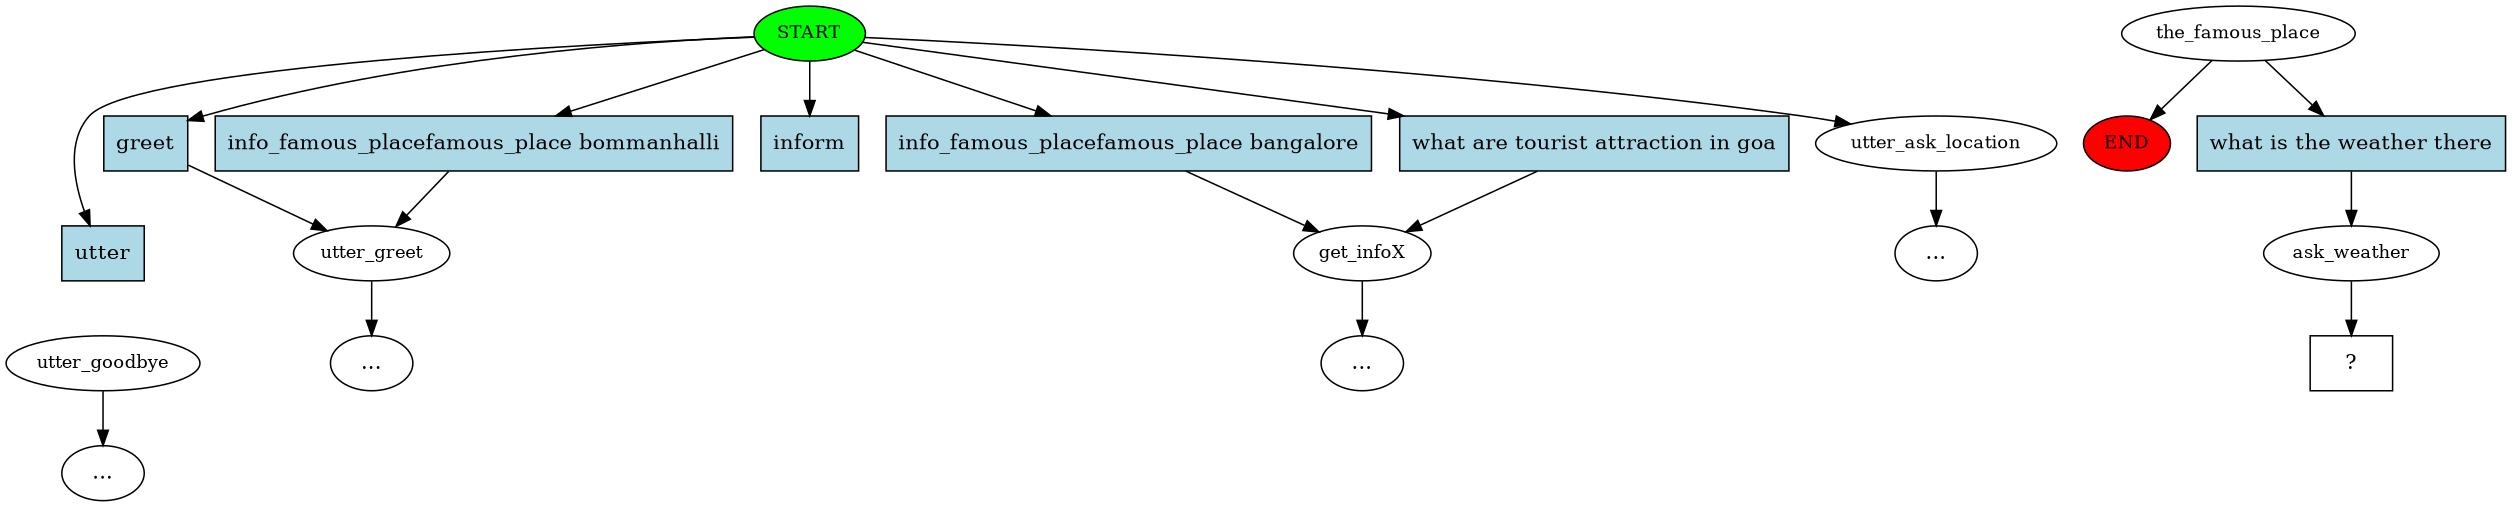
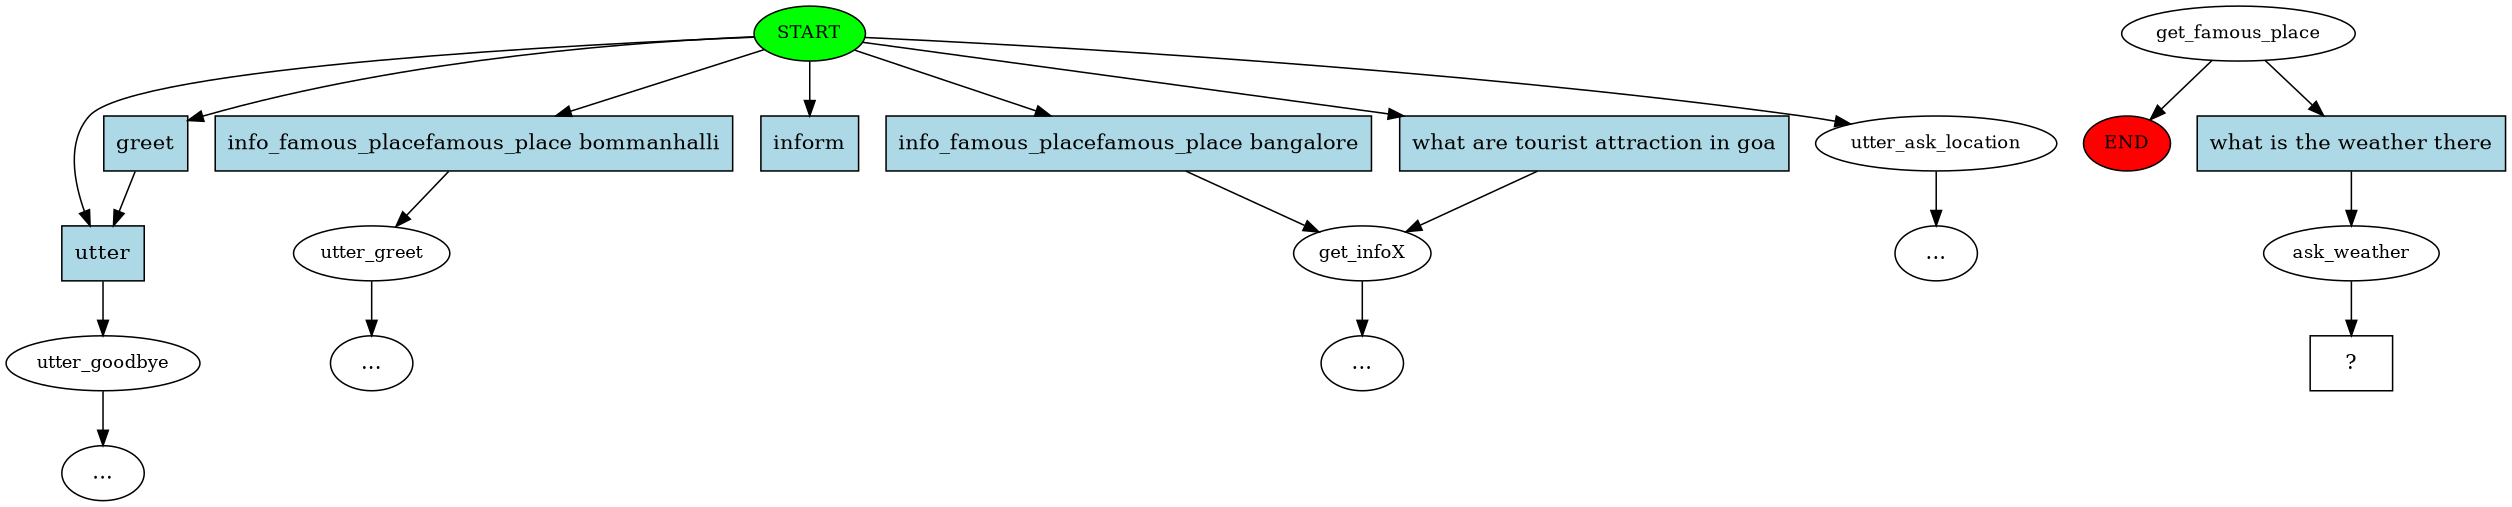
  digraph {
    n1 [fillcolor=green fontsize=12 label=START style=filled]
    n2 [fillcolor=lightblue label=greet shape=rect style=filled]
    n3 [fillcolor=lightblue label="info_famous_placefamous_place bommanhalli" shape=rect style=filled]
    n4 [fillcolor=lightblue label=utter shape=rect style=filled]
    n5 [fillcolor=lightblue label=inform shape=rect style=filled]
    n6 [fillcolor=lightblue label="info_famous_placefamous_place bangalore" shape=rect style=filled]
    n7 [fillcolor=lightblue label="what are tourist attraction in goa" shape=rect style=filled]
    n8 [fontsize=12 label=utter_ask_location]
    n9 [fontsize=12 label=utter_greet]
    n10 [fontsize=12 label=utter_goodbye]
    n11 [fontsize=12 label=get_infoX]
    n12 [fillcolor=red fontsize=12 label=END style=filled]
    n13 [label="..."]
    n14 [label="..."]
    n15 [label="..."]
    n16 [label="..."]
-   n17 [fontsize=12 label=the_famous_place]
+   n17 [fontsize=12 label=get_famous_place]
    n18 [fillcolor=lightblue label="what is the weather there" shape=rect style=filled]
    n19 [fontsize=12 label=ask_weather]
    n20 [label="  ?  " shape=rect]
    n1 -> n2
    n1 -> n3
    n1 -> n4
    n1 -> n5
    n1 -> n6
    n1 -> n7
    n1 -> n8
-   n2 -> n9
+   n2 -> n4
    n3 -> n9
+   n4 -> n10
    n6 -> n11
    n7 -> n11
    n8 -> n15
    n9 -> n13
    n10 -> n14
    n11 -> n16
    n17 -> n12
    n17 -> n18
    n18 -> n19
    n19 -> n20
  }
